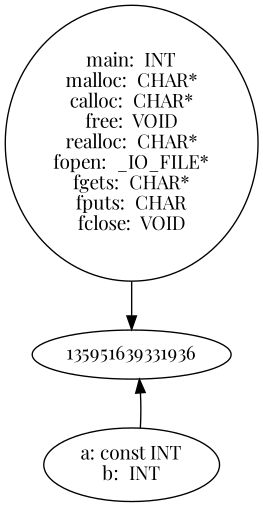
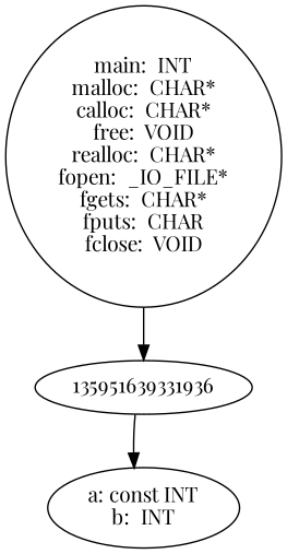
  digraph {
    fontname="Playfair Display"
    node [fontname="Playfair Display"]
    edge [fontname="Playfair Display"]
    n1 [label="main:  INT\nmalloc:  CHAR*\ncalloc:  CHAR*\nfree:  VOID\nrealloc:  CHAR*\nfopen:  _IO_FILE*\nfgets:  CHAR*\nfputs:  CHAR\nfclose:  VOID"]
    135951639331936
    n3 [label="a: const INT\nb:  INT"]
    n1 -> 135951639331936
-   n3 -> 135951639331936
+   135951639331936 -> n3
  }
